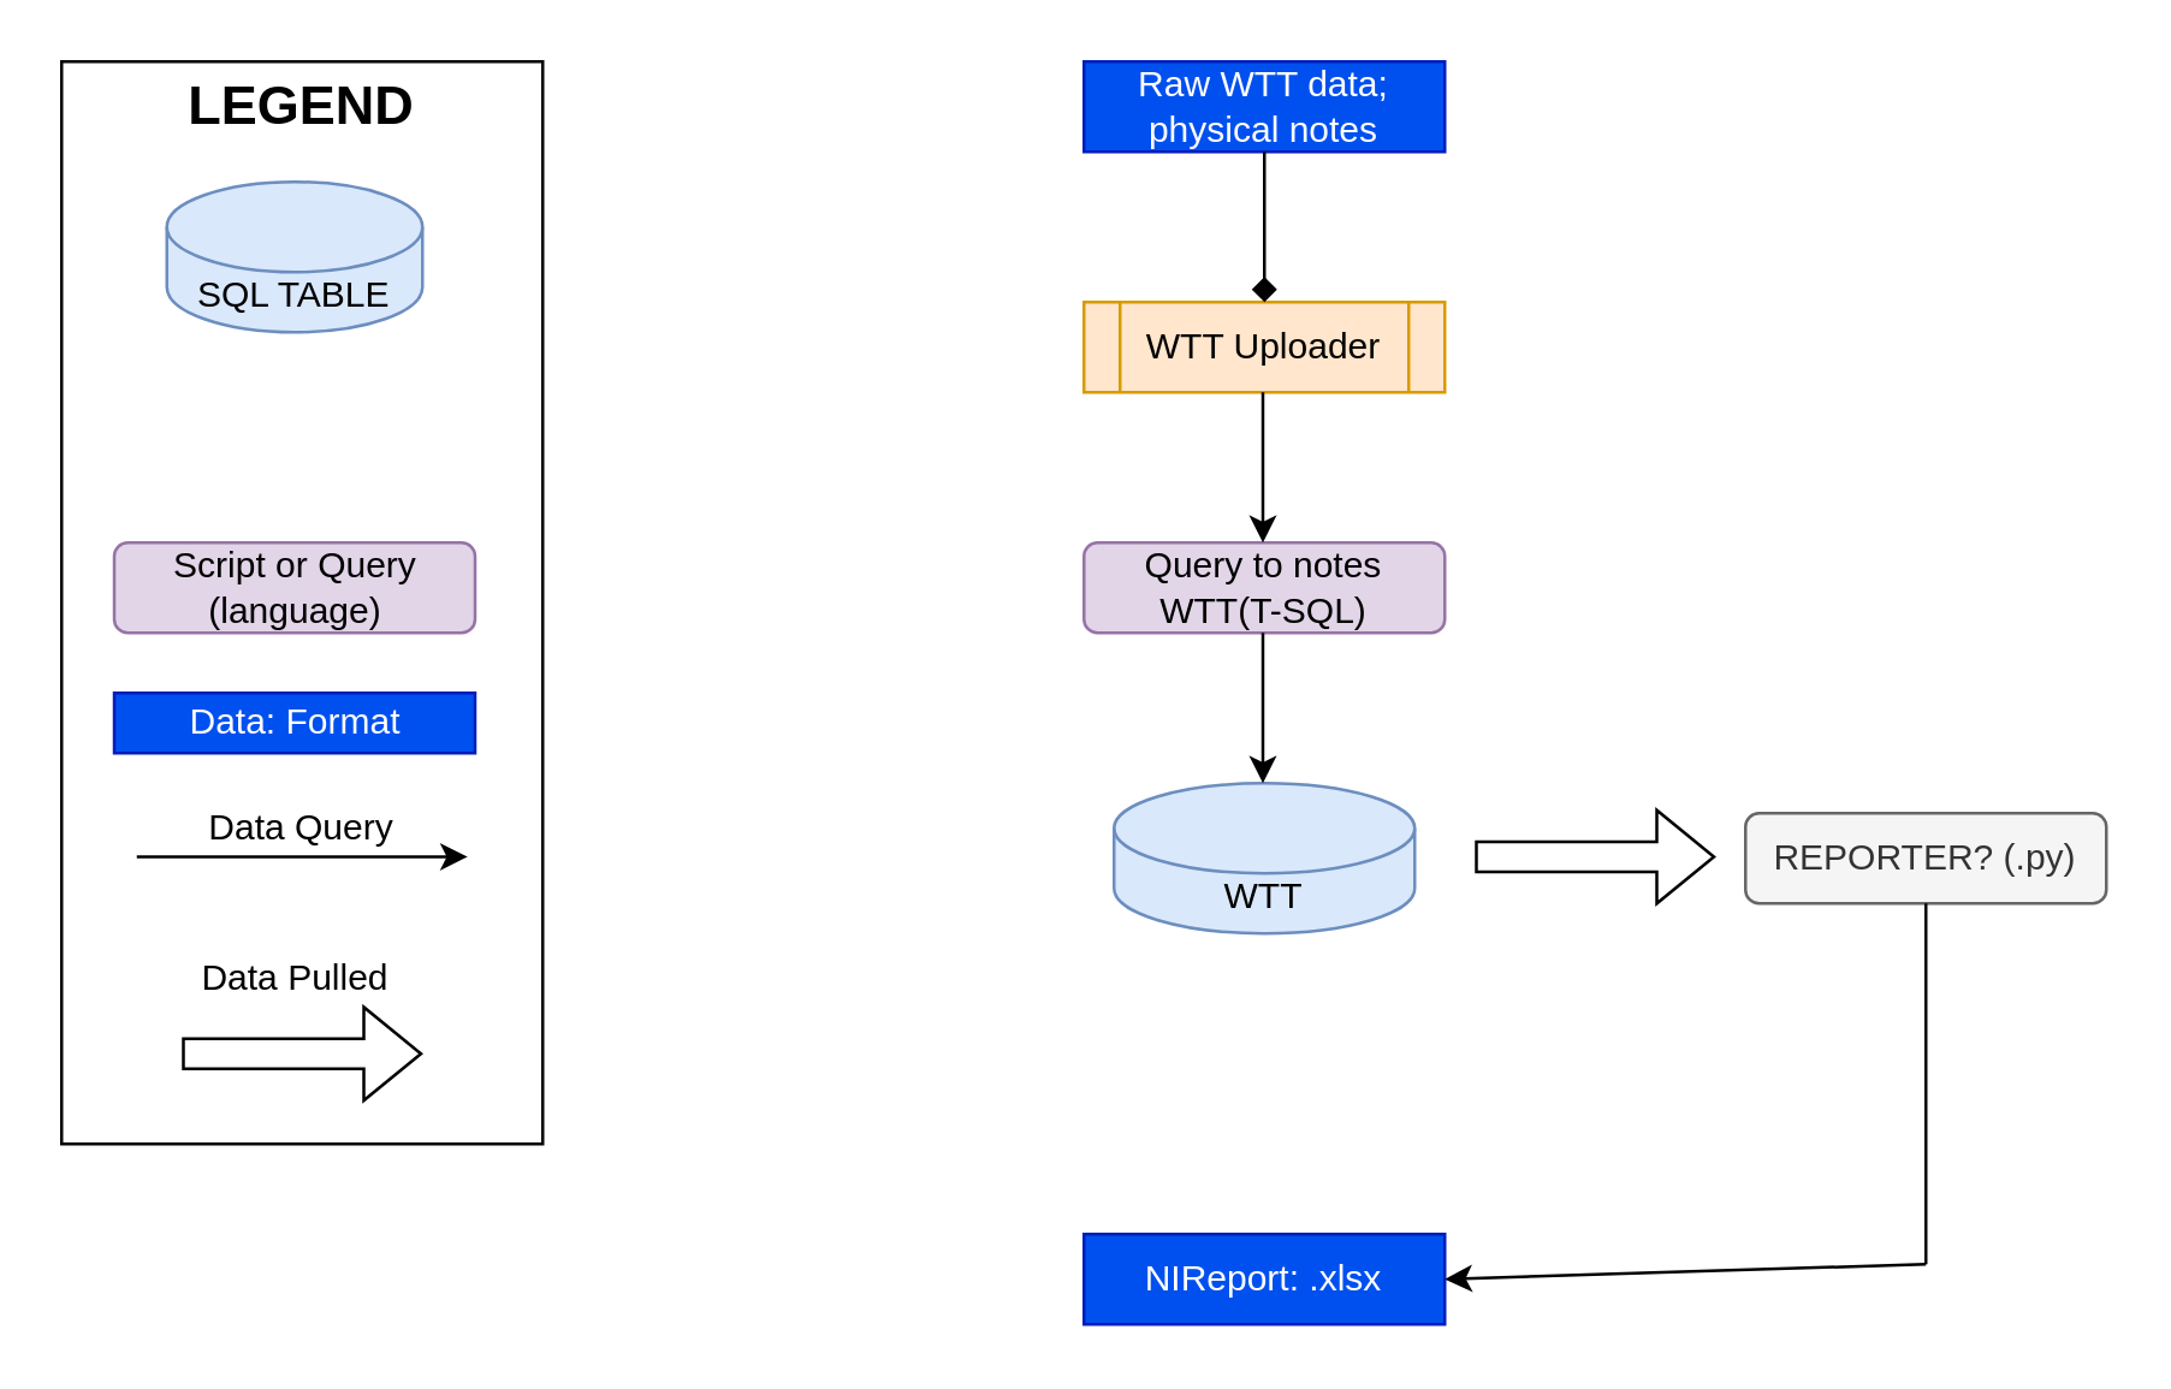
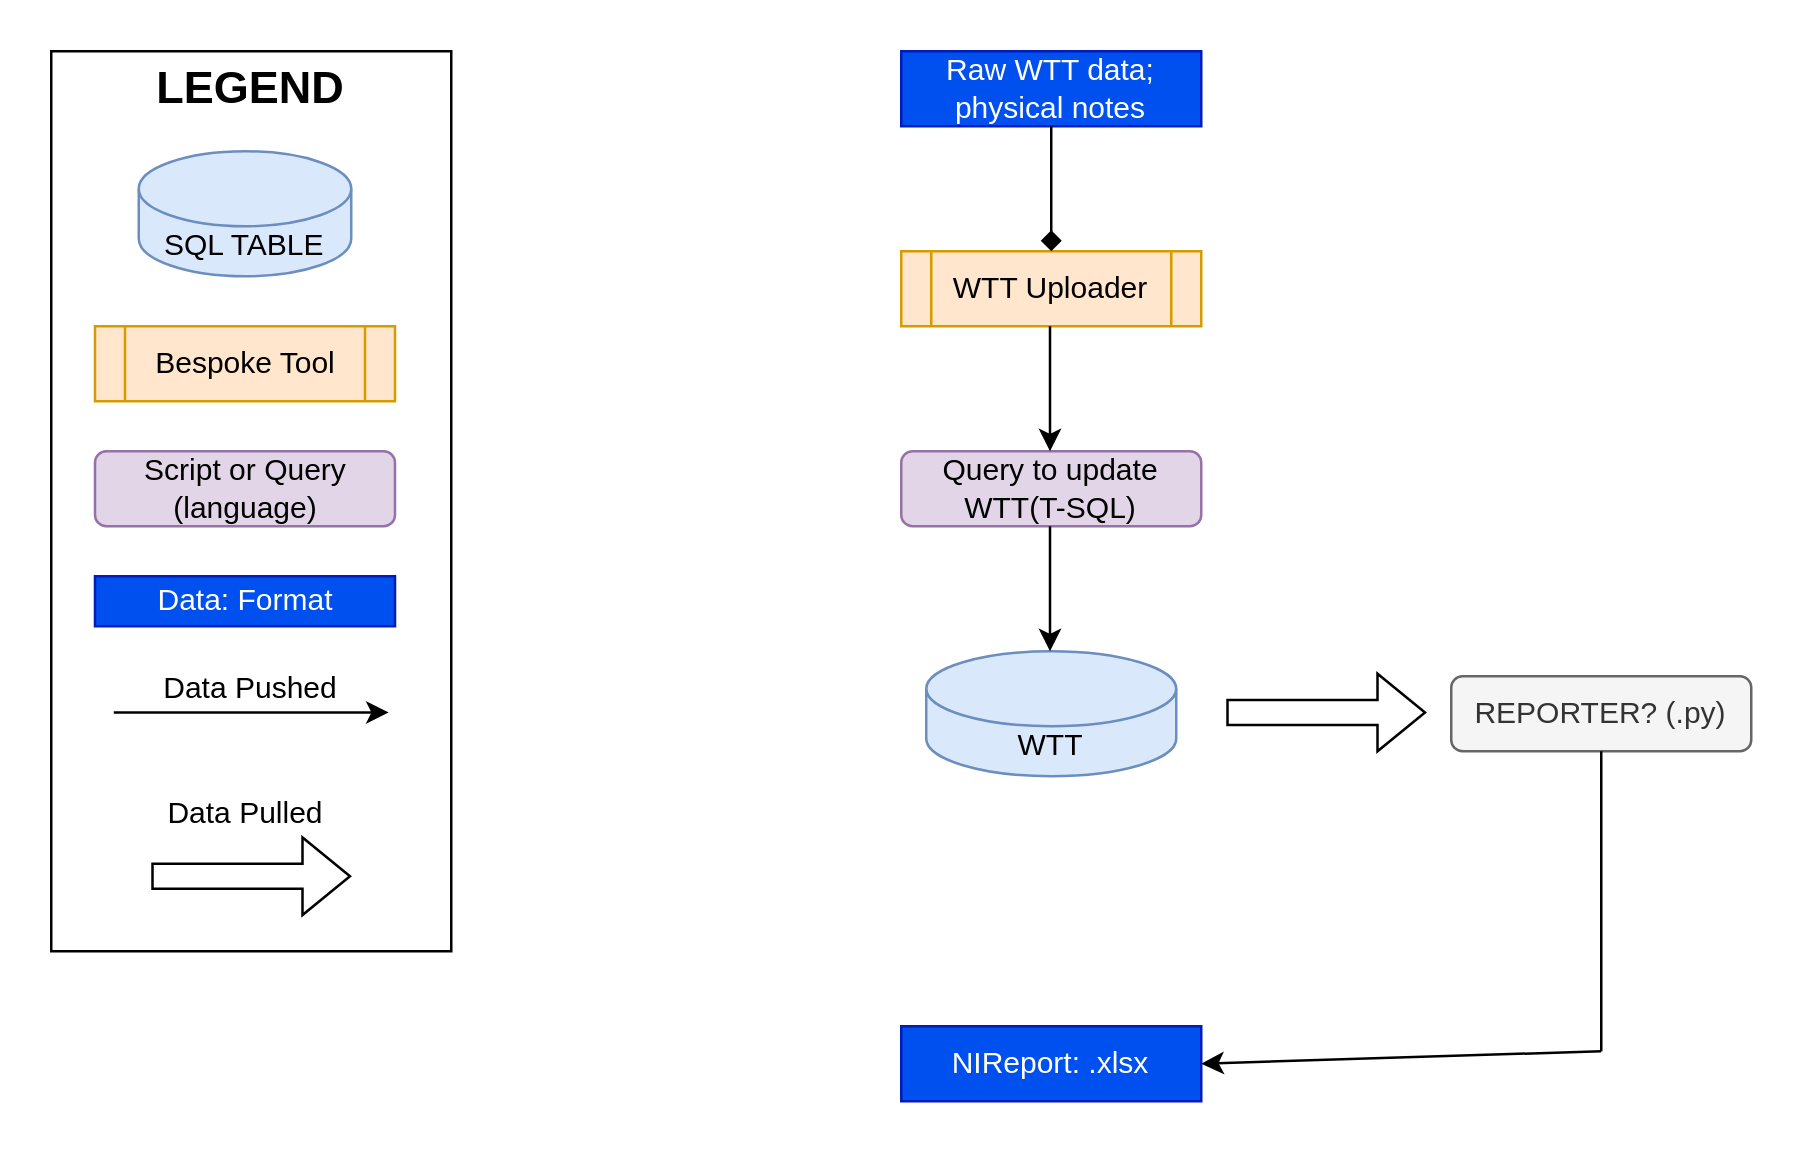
  <mxCell id="0" />
  <mxCell id="1" parent="0" />
  <mxCell id="2" value="" style="rounded=0;whiteSpace=wrap;html=1;fillColor=none;" parent="1" vertex="1"><mxGeometry width="160" height="360" as="geometry" x="20" y="20" /></mxCell>
  <mxCell id="3" value="SQL TABLE" style="shape=cylinder3;whiteSpace=wrap;html=1;boundedLbl=1;backgroundOutline=1;size=15;fillColor=#dae8fc;strokeColor=#6c8ebf;" parent="1" vertex="1"><mxGeometry x="55" y="60" width="85" height="50" as="geometry" /></mxCell>
  <mxCell id="4" value="&lt;font style=&quot;font-size: 18px;&quot;&gt;&lt;b&gt;LEGEND&lt;/b&gt;&lt;/font&gt;" style="text;html=1;strokeColor=none;fillColor=none;align=center;verticalAlign=middle;whiteSpace=wrap;rounded=0;" parent="1" vertex="1"><mxGeometry width="160" height="30" as="geometry" x="20" y="20" /></mxCell>
  <mxCell id="5" value="WTT" style="shape=cylinder3;whiteSpace=wrap;html=1;boundedLbl=1;backgroundOutline=1;size=15;fillColor=#dae8fc;strokeColor=#6c8ebf;" parent="1" vertex="1"><mxGeometry x="370" y="260" width="100" height="50" as="geometry" /></mxCell>
+ <mxCell id="6" value="Bespoke Tool" style="shape=process;whiteSpace=wrap;html=1;backgroundOutline=1;fillColor=#ffe6cc;strokeColor=#d79b00;" parent="1" vertex="1"><mxGeometry x="37.5" y="130" width="120" height="30" as="geometry" /></mxCell>
  <mxCell id="7" value="WTT Uploader" style="shape=process;whiteSpace=wrap;html=1;backgroundOutline=1;fillColor=#ffe6cc;strokeColor=#d79b00;" parent="1" vertex="1"><mxGeometry x="360" y="100" width="120" height="30" as="geometry" /></mxCell>
  <mxCell id="8" value="Script or Query (language)" style="rounded=1;whiteSpace=wrap;html=1;fillColor=#e1d5e7;strokeColor=#9673a6;" parent="1" vertex="1"><mxGeometry x="37.5" y="180" width="120" height="30" as="geometry" /></mxCell>
- <mxCell id="9" value="Query to notes WTT(T-SQL)" style="rounded=1;whiteSpace=wrap;html=1;fillColor=#e1d5e7;strokeColor=#9673a6;" parent="1" vertex="1"><mxGeometry x="360" y="180" width="120" height="30" as="geometry" /></mxCell>
+ <mxCell id="9" value="Query to update WTT(T-SQL)" style="rounded=1;whiteSpace=wrap;html=1;fillColor=#e1d5e7;strokeColor=#9673a6;" parent="1" vertex="1"><mxGeometry x="360" y="180" width="120" height="30" as="geometry" /></mxCell>
  <mxCell id="10" value="Data: Format" style="rounded=0;whiteSpace=wrap;html=1;fillColor=#0050ef;strokeColor=#001DBC;fontColor=#ffffff;" parent="1" vertex="1"><mxGeometry x="37.5" y="230" width="120" height="20" as="geometry" /></mxCell>
  <mxCell id="11" value="Raw WTT data; physical notes" style="rounded=0;whiteSpace=wrap;html=1;fillColor=#0050ef;strokeColor=#001DBC;fontColor=#ffffff;" parent="1" vertex="1"><mxGeometry x="360" width="120" height="30" as="geometry" y="20" /></mxCell>
  <mxCell id="12" value="" style="endArrow=diamond;html=1;rounded=0;exitX=0.5;exitY=1;exitDx=0;exitDy=0;entryX=0.5;entryY=0;entryDx=0;entryDy=0;" parent="1" source="11" target="7" edge="1"><mxGeometry width="50" height="50" relative="1" as="geometry"><mxPoint x="290" y="110" as="sourcePoint" /><mxPoint x="340" y="60" as="targetPoint" /></mxGeometry></mxCell>
  <mxCell id="13" value="" style="endArrow=classic;html=1;rounded=0;exitX=0.5;exitY=1;exitDx=0;exitDy=0;entryX=0.5;entryY=0;entryDx=0;entryDy=0;" parent="1" edge="1"><mxGeometry width="50" height="50" relative="1" as="geometry"><mxPoint x="419.5" y="130" as="sourcePoint" /><mxPoint x="419.5" y="180" as="targetPoint" /></mxGeometry></mxCell>
  <mxCell id="14" value="" style="endArrow=classic;html=1;rounded=0;exitX=0.5;exitY=1;exitDx=0;exitDy=0;entryX=0.5;entryY=0;entryDx=0;entryDy=0;" parent="1" edge="1"><mxGeometry width="50" height="50" relative="1" as="geometry"><mxPoint x="419.5" y="210" as="sourcePoint" /><mxPoint x="419.5" y="260" as="targetPoint" /></mxGeometry></mxCell>
  <mxCell id="15" value="" style="endArrow=classic;html=1;rounded=0;" parent="1" edge="1"><mxGeometry width="50" height="50" relative="1" as="geometry"><mxPoint x="45" y="284.5" as="sourcePoint" /><mxPoint x="155" y="284.5" as="targetPoint" /></mxGeometry></mxCell>
- <mxCell id="16" value="Data Query" style="text;html=1;strokeColor=none;fillColor=none;align=center;verticalAlign=middle;whiteSpace=wrap;rounded=0;" parent="1" vertex="1"><mxGeometry x="50" y="260" width="100" height="30" as="geometry" /></mxCell>
+ <mxCell id="16" value="Data Pushed" style="text;html=1;strokeColor=none;fillColor=none;align=center;verticalAlign=middle;whiteSpace=wrap;rounded=0;" parent="1" vertex="1"><mxGeometry x="50" y="260" width="100" height="30" as="geometry" /></mxCell>
  <mxCell id="17" value="" style="shape=flexArrow;endArrow=classic;html=1;rounded=0;" parent="1" edge="1"><mxGeometry width="50" height="50" relative="1" as="geometry"><mxPoint x="60" y="350" as="sourcePoint" /><mxPoint x="140" y="350" as="targetPoint" /></mxGeometry></mxCell>
  <mxCell id="18" value="Data Pulled" style="text;html=1;strokeColor=none;fillColor=none;align=center;verticalAlign=middle;whiteSpace=wrap;rounded=0;" parent="1" vertex="1"><mxGeometry x="47.5" y="310" width="100" height="30" as="geometry" /></mxCell>
  <mxCell id="19" value="REPORTER? (.py)" style="rounded=1;whiteSpace=wrap;html=1;fillColor=#f5f5f5;strokeColor=#666666;fontColor=#333333;" parent="1" vertex="1"><mxGeometry x="580" y="270" width="120" height="30" as="geometry" /></mxCell>
  <mxCell id="20" value="" style="shape=flexArrow;endArrow=classic;html=1;rounded=0;" parent="1" edge="1"><mxGeometry width="50" height="50" relative="1" as="geometry"><mxPoint x="490" y="284.5" as="sourcePoint" /><mxPoint x="570" y="284.5" as="targetPoint" /></mxGeometry></mxCell>
  <mxCell id="21" value="NIReport: .xlsx" style="rounded=0;whiteSpace=wrap;html=1;fillColor=#0050ef;strokeColor=#001DBC;fontColor=#ffffff;" parent="1" vertex="1"><mxGeometry x="360" y="410" width="120" height="30" as="geometry" /></mxCell>
  <mxCell id="22" value="" style="endArrow=none;html=1;rounded=0;entryX=0.5;entryY=1;entryDx=0;entryDy=0;" parent="1" target="19" edge="1"><mxGeometry width="50" height="50" relative="1" as="geometry"><mxPoint x="640" y="420" as="sourcePoint" /><mxPoint x="360" y="320" as="targetPoint" /></mxGeometry></mxCell>
  <mxCell id="23" value="" style="endArrow=classic;html=1;rounded=0;entryX=1;entryY=0.5;entryDx=0;entryDy=0;" parent="1" target="21" edge="1"><mxGeometry width="50" height="50" relative="1" as="geometry"><mxPoint x="640" y="420" as="sourcePoint" /><mxPoint x="560" y="340" as="targetPoint" /></mxGeometry></mxCell>
